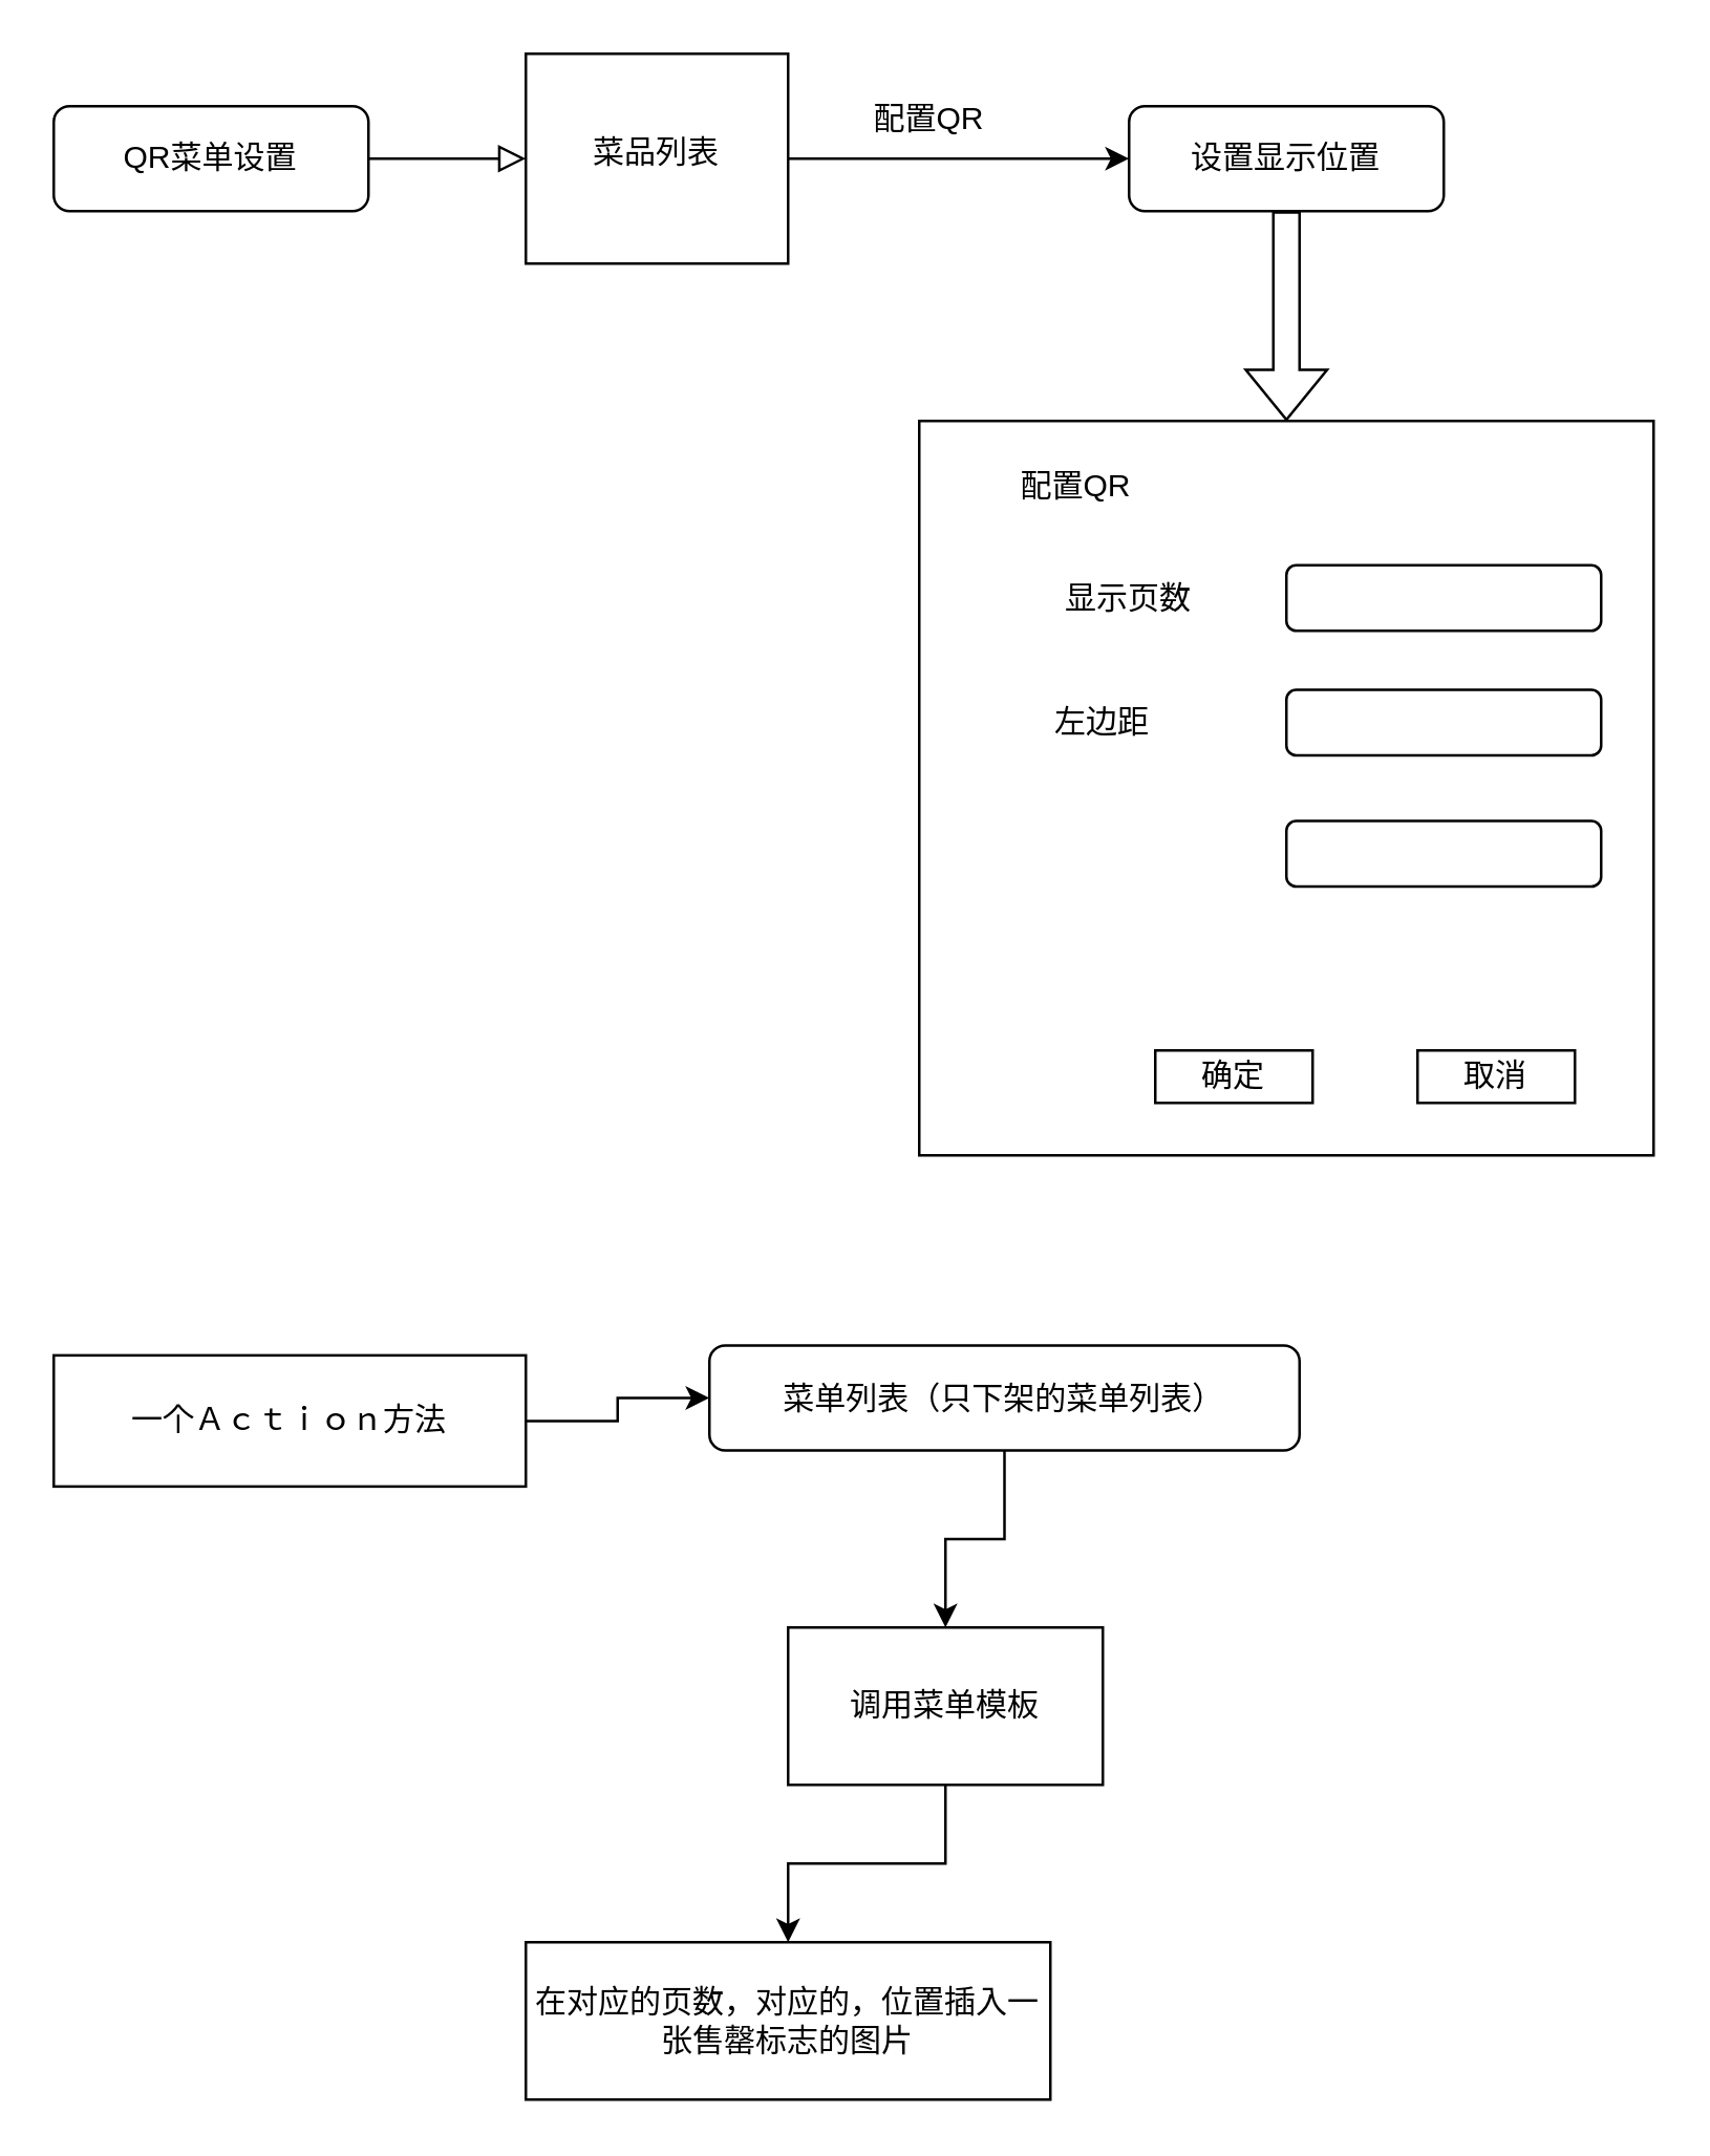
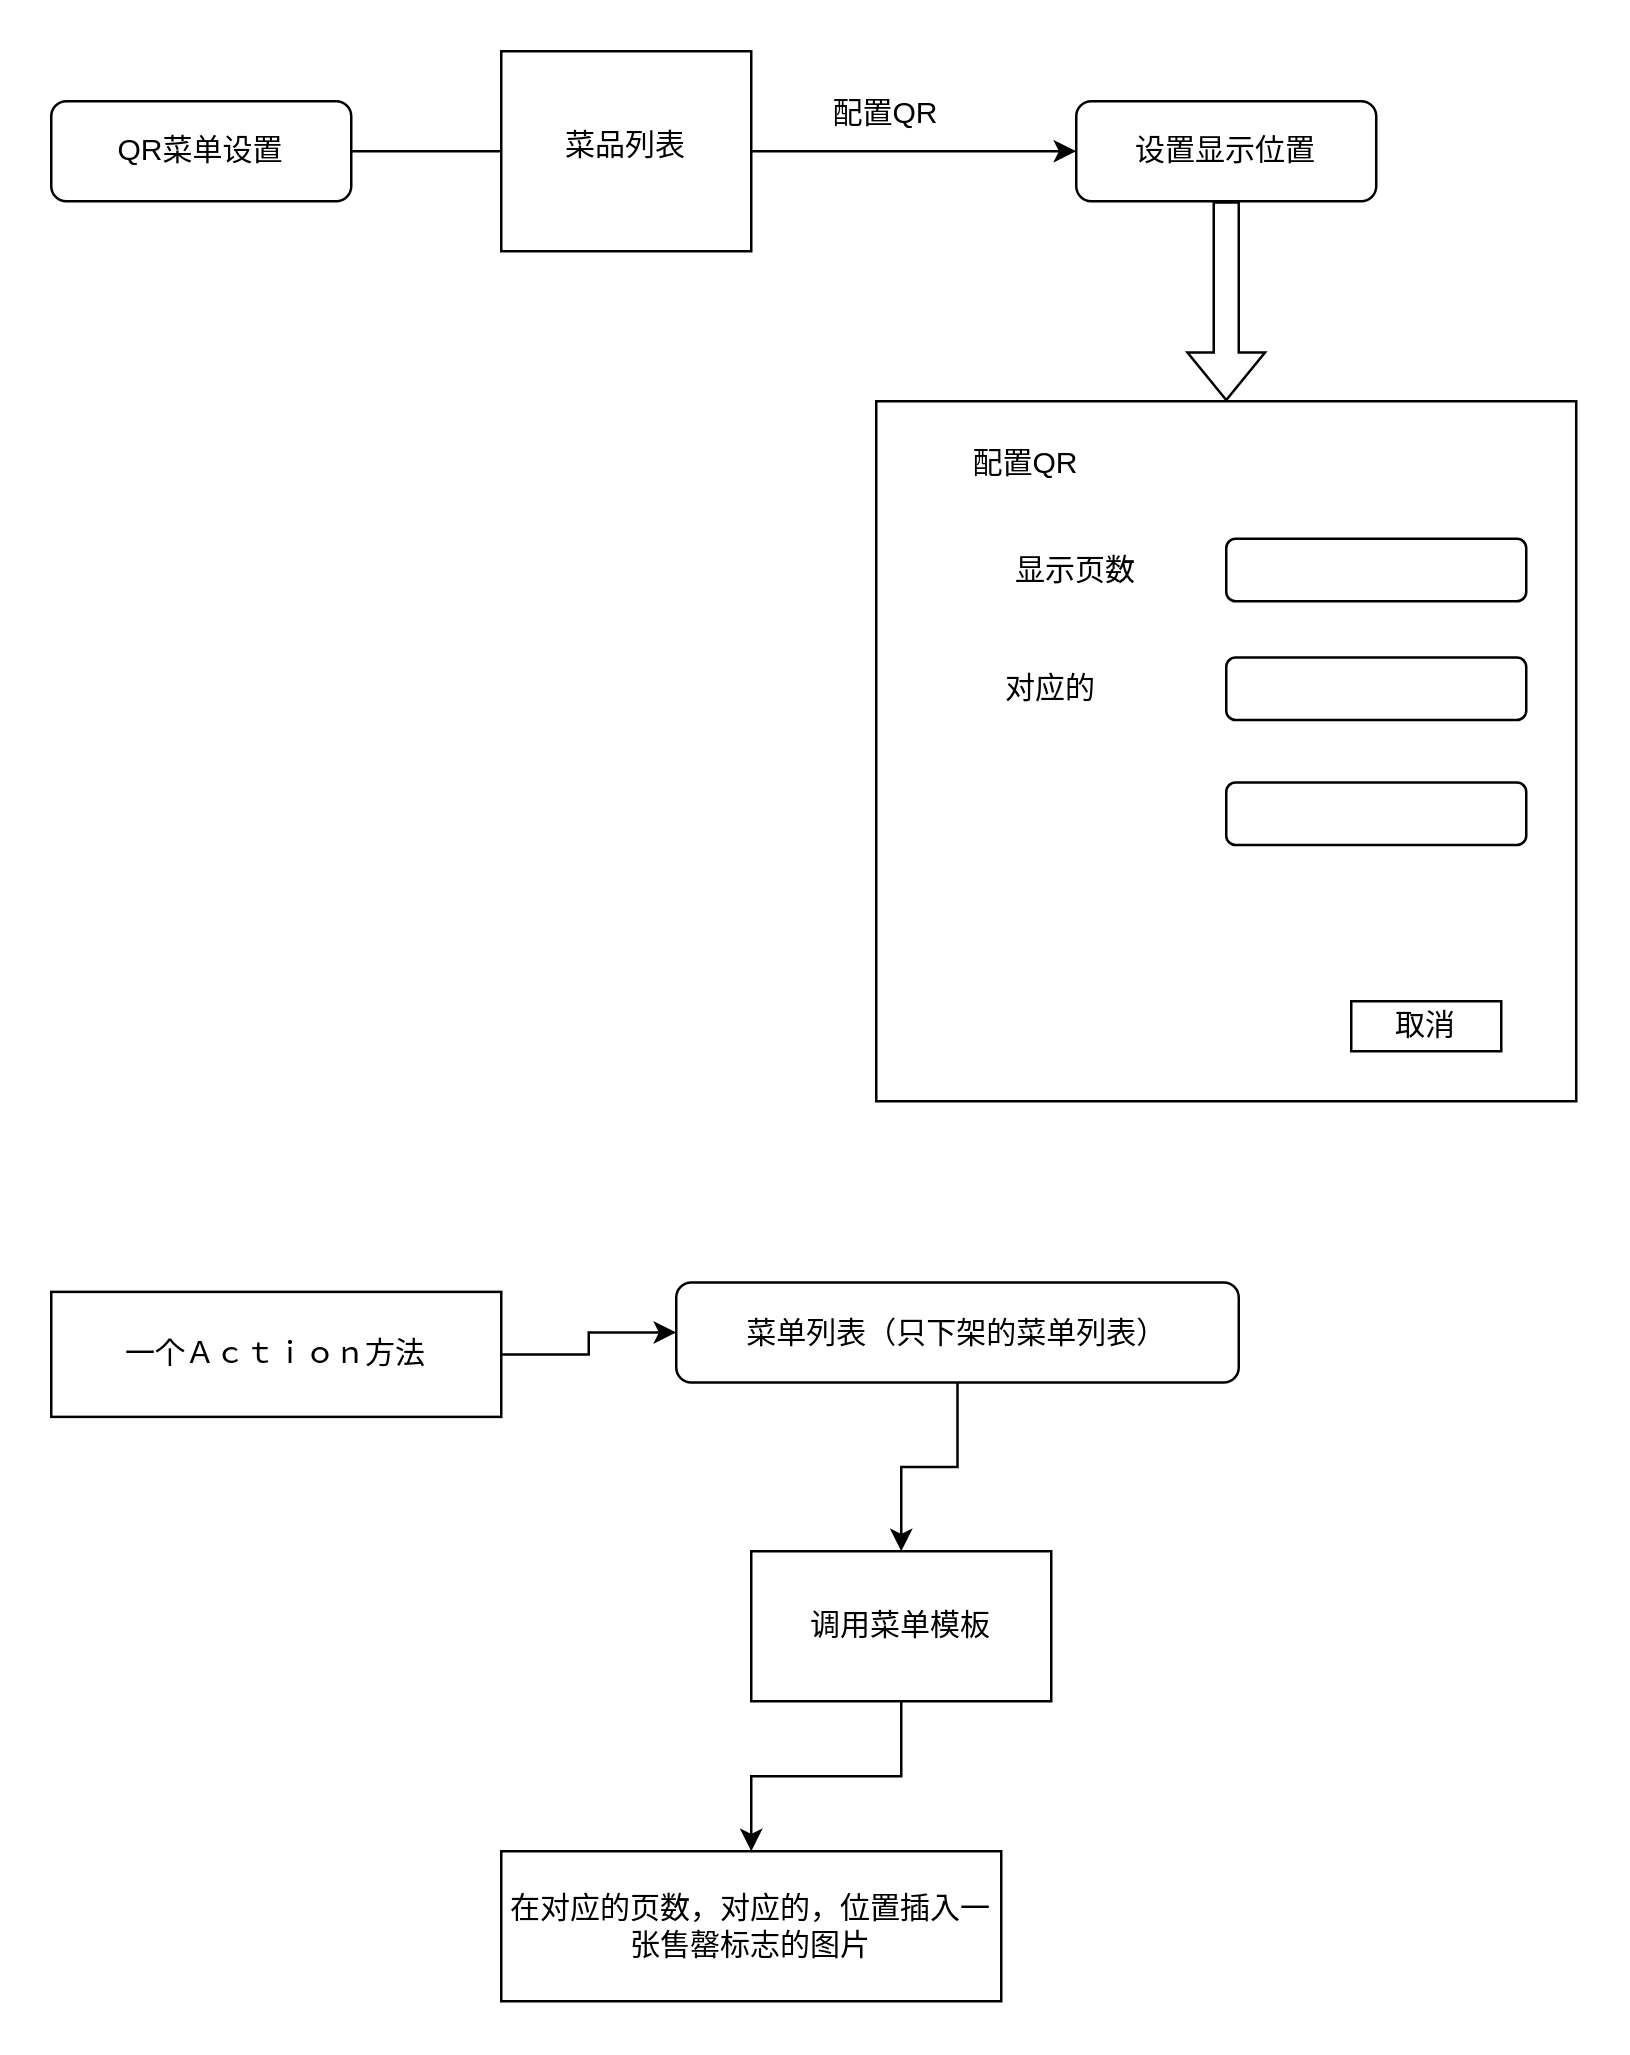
  <mxCell id="0" />
  <mxCell id="1" parent="0" />
- <mxCell id="2" value="" style="rounded=0;html=1;jettySize=auto;orthogonalLoop=1;fontSize=11;endArrow=block;endFill=0;endSize=8;strokeWidth=1;shadow=0;labelBackgroundColor=none;edgeStyle=orthogonalEdgeStyle;" parent="1" source="3" target="4" edge="1"><mxGeometry relative="1" as="geometry" /></mxCell>
+ <mxCell id="2" value="" style="rounded=0;html=1;jettySize=auto;orthogonalLoop=1;fontSize=11;endArrow=none;endFill=0;endSize=8;strokeWidth=1;shadow=0;labelBackgroundColor=none;edgeStyle=orthogonalEdgeStyle;" parent="1" source="3" target="4" edge="1"><mxGeometry relative="1" as="geometry" /></mxCell>
  <mxCell id="3" value="QR菜单设置" style="rounded=1;whiteSpace=wrap;html=1;fontSize=12;glass=0;strokeWidth=1;shadow=0;" parent="1" vertex="1"><mxGeometry x="20" y="40" width="120" height="40" as="geometry" /></mxCell>
  <mxCell id="4" value="菜品列表" style="whiteSpace=wrap;html=1;shadow=0;fontFamily=Helvetica;fontSize=12;align=center;strokeWidth=1;spacing=6;spacingTop=-4;rounded=0;" parent="1" vertex="1"><mxGeometry x="200" y="20" width="100" height="80" as="geometry" /></mxCell>
  <mxCell id="5" value="设置显示位置" style="rounded=1;whiteSpace=wrap;html=1;fontSize=12;glass=0;strokeWidth=1;shadow=0;" parent="1" vertex="1"><mxGeometry x="430" y="40" width="120" height="40" as="geometry" /></mxCell>
  <mxCell id="6" value="" style="endArrow=classic;html=1;rounded=0;exitX=1;exitY=0.5;exitDx=0;exitDy=0;entryX=0;entryY=0.5;entryDx=0;entryDy=0;" edge="1" parent="1" source="4" target="5"><mxGeometry width="50" height="50" relative="1" as="geometry"><mxPoint x="360" y="300" as="sourcePoint" /><mxPoint x="410" y="250" as="targetPoint" /></mxGeometry></mxCell>
  <mxCell id="7" value="配置QR" style="text;html=1;strokeColor=none;fillColor=none;align=center;verticalAlign=middle;whiteSpace=wrap;rounded=0;" vertex="1" parent="1"><mxGeometry x="324" y="30" width="60" height="30" as="geometry" /></mxCell>
  <mxCell id="8" value="" style="whiteSpace=wrap;html=1;aspect=fixed;" vertex="1" parent="1"><mxGeometry x="350" y="160" width="280" height="280" as="geometry" /></mxCell>
  <mxCell id="9" value="配置QR" style="text;html=1;strokeColor=none;fillColor=none;align=center;verticalAlign=middle;whiteSpace=wrap;rounded=0;" vertex="1" parent="1"><mxGeometry x="380" y="170" width="60" height="30" as="geometry" /></mxCell>
  <mxCell id="10" value="显示页数" style="text;html=1;strokeColor=none;fillColor=none;align=center;verticalAlign=middle;whiteSpace=wrap;rounded=0;" vertex="1" parent="1"><mxGeometry x="400" y="212.5" width="60" height="30" as="geometry" /></mxCell>
  <mxCell id="11" value="" style="rounded=1;whiteSpace=wrap;html=1;" vertex="1" parent="1"><mxGeometry x="490" y="215" width="120" height="25" as="geometry" /></mxCell>
- <mxCell id="12" value="左边距" style="text;html=1;strokeColor=none;fillColor=none;align=center;verticalAlign=middle;whiteSpace=wrap;rounded=0;" vertex="1" parent="1"><mxGeometry x="390" y="260" width="60" height="30" as="geometry" /></mxCell>
+ <mxCell id="12" value="对应的" style="text;html=1;strokeColor=none;fillColor=none;align=center;verticalAlign=middle;whiteSpace=wrap;rounded=0;" vertex="1" parent="1"><mxGeometry x="390" y="260" width="60" height="30" as="geometry" /></mxCell>
  <mxCell id="13" value="" style="rounded=1;whiteSpace=wrap;html=1;" vertex="1" parent="1"><mxGeometry x="490" y="262.5" width="120" height="25" as="geometry" /></mxCell>
  <mxCell id="14" value="" style="rounded=1;whiteSpace=wrap;html=1;" vertex="1" parent="1"><mxGeometry x="490" y="312.5" width="120" height="25" as="geometry" /></mxCell>
- <mxCell id="15" value="确定" style="rounded=0;whiteSpace=wrap;html=1;" vertex="1" parent="1"><mxGeometry x="440" y="400" width="60" height="20" as="geometry" /></mxCell>
  <mxCell id="16" value="取消" style="rounded=0;whiteSpace=wrap;html=1;" vertex="1" parent="1"><mxGeometry x="540" y="400" width="60" height="20" as="geometry" /></mxCell>
  <mxCell id="17" value="" style="shape=flexArrow;endArrow=classic;html=1;rounded=0;exitX=0.5;exitY=1;exitDx=0;exitDy=0;entryX=0.5;entryY=0;entryDx=0;entryDy=0;" edge="1" parent="1" source="5" target="8"><mxGeometry width="50" height="50" relative="1" as="geometry"><mxPoint x="360" y="410" as="sourcePoint" /><mxPoint x="410" y="360" as="targetPoint" /></mxGeometry></mxCell>
  <mxCell id="18" style="edgeStyle=orthogonalEdgeStyle;rounded=0;orthogonalLoop=1;jettySize=auto;html=1;exitX=1;exitY=0.5;exitDx=0;exitDy=0;entryX=0;entryY=0.5;entryDx=0;entryDy=0;" edge="1" parent="1" source="19" target="21"><mxGeometry relative="1" as="geometry" /></mxCell>
  <mxCell id="19" value="一个Ａｃｔｉｏｎ方法" style="rounded=0;whiteSpace=wrap;html=1;" vertex="1" parent="1"><mxGeometry x="20" y="516.25" width="180" height="50" as="geometry" /></mxCell>
  <mxCell id="20" style="edgeStyle=orthogonalEdgeStyle;rounded=0;orthogonalLoop=1;jettySize=auto;html=1;exitX=0.5;exitY=1;exitDx=0;exitDy=0;entryX=0.5;entryY=0;entryDx=0;entryDy=0;" edge="1" parent="1" source="21" target="23"><mxGeometry relative="1" as="geometry" /></mxCell>
  <mxCell id="21" value="菜单列表（只下架的菜单列表）" style="rounded=1;whiteSpace=wrap;html=1;" vertex="1" parent="1"><mxGeometry x="270" y="512.5" width="225" height="40" as="geometry" /></mxCell>
  <mxCell id="22" style="edgeStyle=orthogonalEdgeStyle;rounded=0;orthogonalLoop=1;jettySize=auto;html=1;exitX=0.5;exitY=1;exitDx=0;exitDy=0;entryX=0.5;entryY=0;entryDx=0;entryDy=0;" edge="1" parent="1" source="23" target="24"><mxGeometry relative="1" as="geometry" /></mxCell>
  <mxCell id="23" value="调用菜单模板" style="rounded=0;whiteSpace=wrap;html=1;" vertex="1" parent="1"><mxGeometry x="300" y="620" width="120" height="60" as="geometry" /></mxCell>
  <mxCell id="24" value="在对应的页数，对应的，位置插入一张售罄标志的图片" style="rounded=0;whiteSpace=wrap;html=1;" vertex="1" parent="1"><mxGeometry x="200" y="740" width="200" height="60" as="geometry" /></mxCell>
